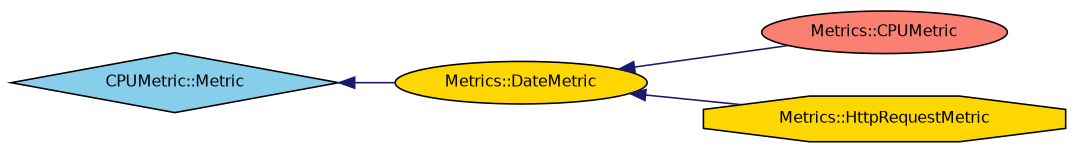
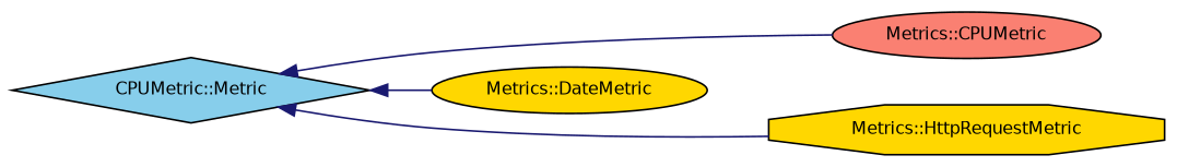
  digraph {
    rankdir=LR
    node [color=black fillcolor=gold fontname=Helvetica fontsize=10 shape=ellipse style=filled]
    edge [color=midnightblue dir=back fontname=Helvetica fontsize=10 labelfontname=Helvetica labelfontsize=10 style=solid]
    n1 [fillcolor=skyblue height=0.2 label="CPUMetric::Metric" shape=diamond width=0.4]
    n2 [fillcolor=salmon height=0.2 label="Metrics::CPUMetric" width=0.4]
    n3 [height=0.2 label="Metrics::DateMetric" width=0.4]
    n4 [height=0.2 label="Metrics::HttpRequestMetric" shape=octagon width=0.4]
-   n3 -> n2
+   n1 -> n2
    n1 -> n3
-   n3 -> n4
+   n1 -> n4
  }
